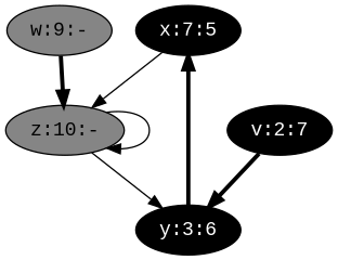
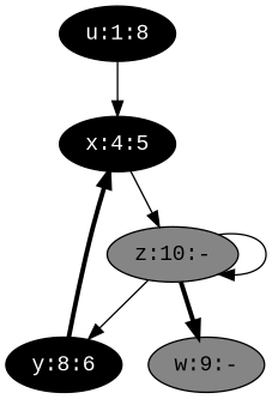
  digraph {
    fontname="Liberation Mono"
    node [fillcolor=black fontcolor=white fontname="Liberation Mono" style=filled]
    edge [fontname="Liberation Mono" penwidth=1]
-   n2 [label="x:7:5"]
-   n3 [label="v:2:7"]
-   n4 [label="y:3:6"]
+   n1 [label="u:1:8"]
+   n2 [label="x:4:5"]
+   n4 [label="y:8:6"]
    n5 [fillcolor=gray52 label="z:10:-" fontcolor=""]
    n6 [fillcolor=gray52 label="w:9:-" fontcolor=""]
+   n1 -> n2
    n2 -> n5
-   n3 -> n4 [penwidth=3]
    n4 -> n2 [penwidth=3]
    n5 -> n4
    n5 -> n5
-   n6 -> n5 [penwidth=3]
+   n5 -> n6 [penwidth=3]
  }
